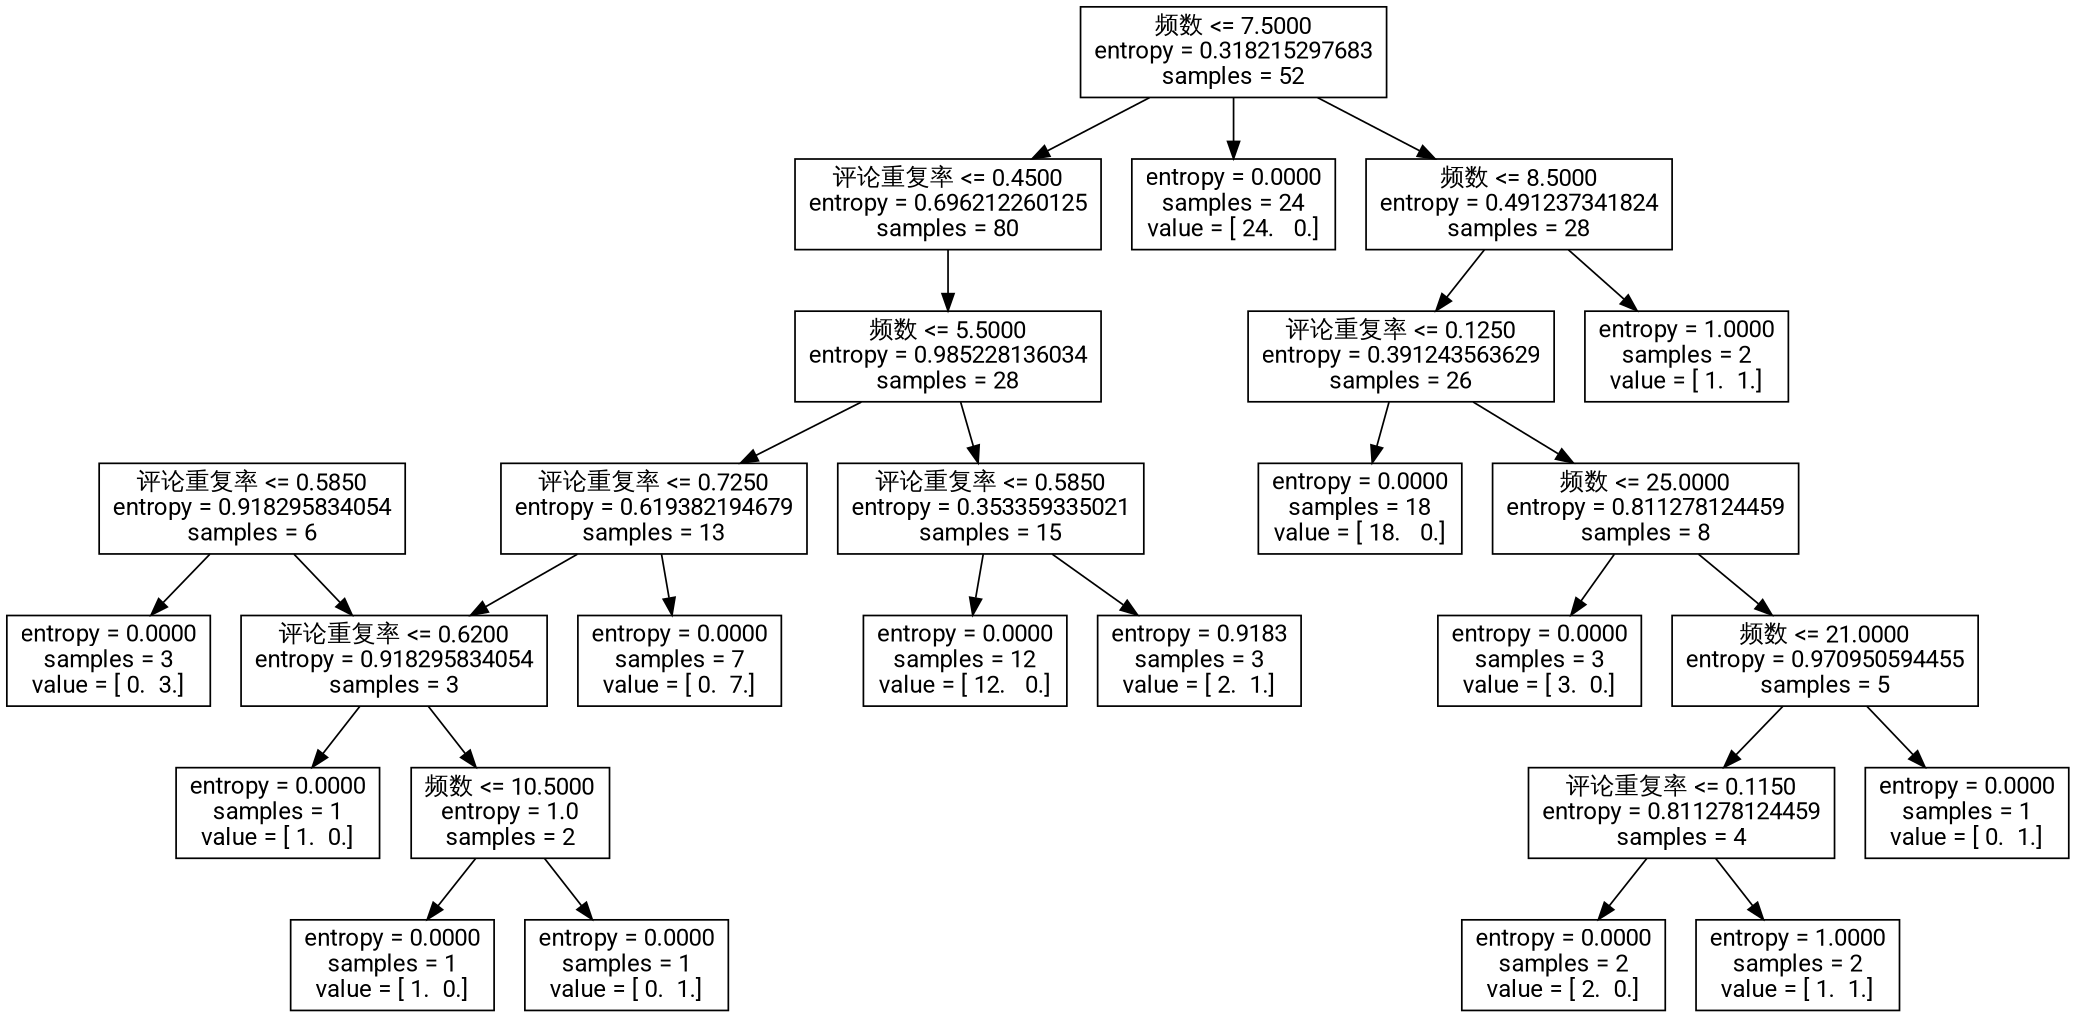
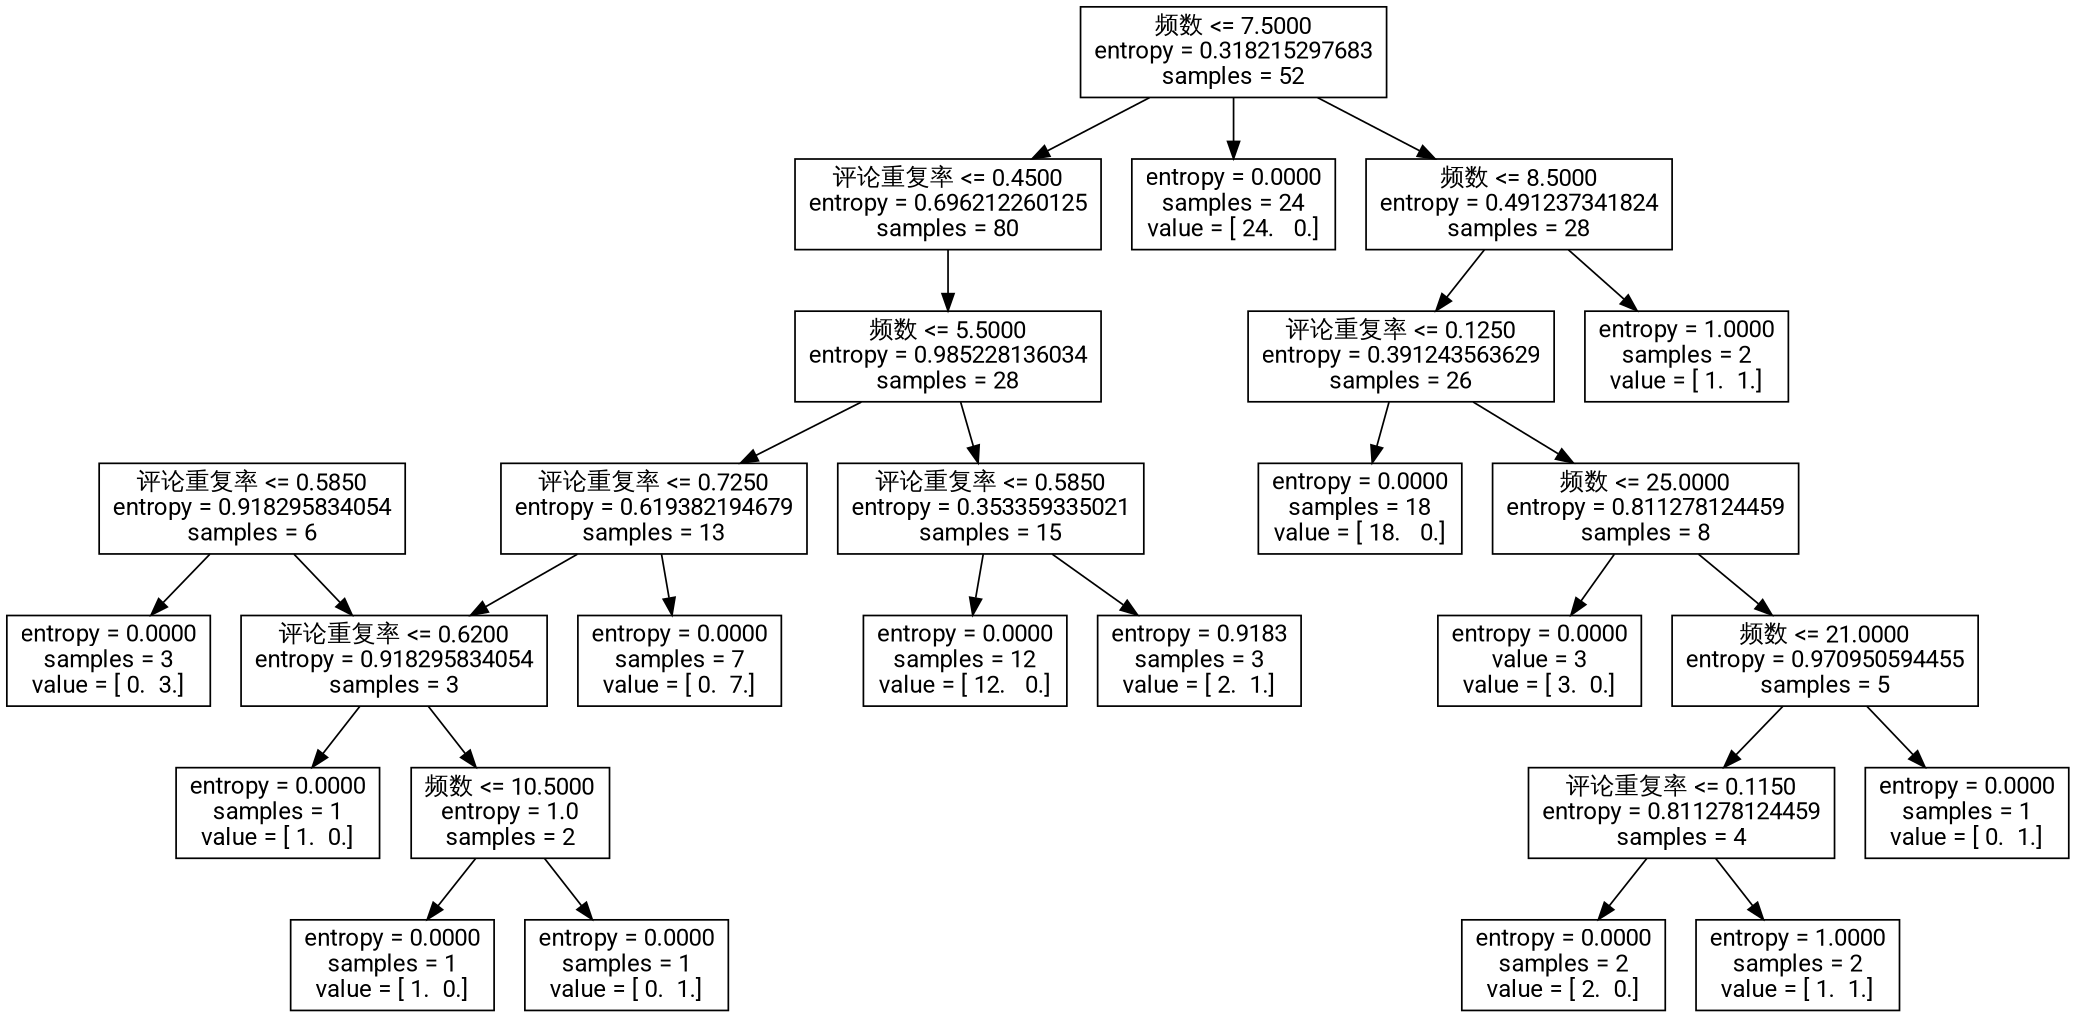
  digraph {
    fontname=Roboto
    node [fontname=Roboto shape=box]
    edge [fontname=Roboto]
    n1 [label="评论重复率 <= 0.4500\nentropy = 0.696212260125\nsamples = 80"]
    n2 [label="频数 <= 5.5000\nentropy = 0.985228136034\nsamples = 28"]
    n3 [label="频数 <= 7.5000\nentropy = 0.318215297683\nsamples = 52"]
    n4 [label="entropy = 0.0000\nsamples = 24\nvalue = [ 24.   0.]"]
    n5 [label="频数 <= 8.5000\nentropy = 0.491237341824\nsamples = 28"]
    n6 [label="评论重复率 <= 0.5850\nentropy = 0.353359335021\nsamples = 15"]
    n7 [label="评论重复率 <= 0.7250\nentropy = 0.619382194679\nsamples = 13"]
    n8 [label="entropy = 1.0000\nsamples = 2\nvalue = [ 1.  1.]"]
    n9 [label="评论重复率 <= 0.1250\nentropy = 0.391243563629\nsamples = 26"]
    n10 [label="频数 <= 25.0000\nentropy = 0.811278124459\nsamples = 8"]
    n11 [label="entropy = 0.0000\nsamples = 18\nvalue = [ 18.   0.]"]
    n12 [label="频数 <= 21.0000\nentropy = 0.970950594455\nsamples = 5"]
-   n13 [label="entropy = 0.0000\nsamples = 3\nvalue = [ 3.  0.]"]
+   n13 [label="entropy = 0.0000\nvalue = 3\nvalue = [ 3.  0.]"]
    n14 [label="评论重复率 <= 0.1150\nentropy = 0.811278124459\nsamples = 4"]
    n15 [label="entropy = 0.0000\nsamples = 1\nvalue = [ 0.  1.]"]
    n16 [label="entropy = 0.0000\nsamples = 2\nvalue = [ 2.  0.]"]
    n17 [label="entropy = 1.0000\nsamples = 2\nvalue = [ 1.  1.]"]
    n18 [label="entropy = 0.9183\nsamples = 3\nvalue = [ 2.  1.]"]
    n19 [label="entropy = 0.0000\nsamples = 12\nvalue = [ 12.   0.]"]
    n20 [label="entropy = 0.0000\nsamples = 7\nvalue = [ 0.  7.]"]
    n21 [label="评论重复率 <= 0.6200\nentropy = 0.918295834054\nsamples = 3"]
    n22 [label="评论重复率 <= 0.5850\nentropy = 0.918295834054\nsamples = 6"]
    n23 [label="entropy = 0.0000\nsamples = 3\nvalue = [ 0.  3.]"]
    n24 [label="entropy = 0.0000\nsamples = 1\nvalue = [ 1.  0.]"]
    n25 [label="频数 <= 10.5000\nentropy = 1.0\nsamples = 2"]
    n26 [label="entropy = 0.0000\nsamples = 1\nvalue = [ 1.  0.]"]
    n27 [label="entropy = 0.0000\nsamples = 1\nvalue = [ 0.  1.]"]
    n1 -> n2
    n2 -> n6
    n2 -> n7
    n3 -> n1
    n3 -> n4
    n3 -> n5
    n5 -> n8
    n5 -> n9
    n6 -> n18
    n6 -> n19
    n7 -> n20
    n7 -> n21
    n9 -> n10
    n9 -> n11
    n10 -> n12
    n10 -> n13
    n12 -> n14
    n12 -> n15
    n14 -> n16
    n14 -> n17
    n21 -> n24
    n21 -> n25
    n22 -> n21
    n22 -> n23
    n25 -> n26
    n25 -> n27
  }
